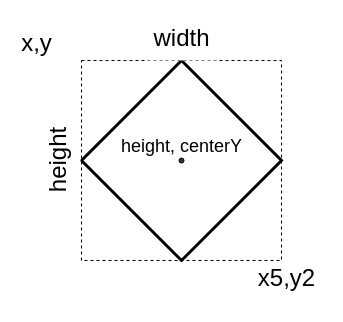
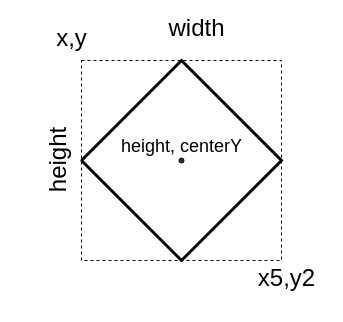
  <mxCell id="0" />
  <mxCell id="1" parent="0" />
  <mxCell id="2" value="" style="rounded=0;whiteSpace=wrap;html=1;dashed=1;" parent="1" vertex="1"><mxGeometry x="81" y="60" width="200" height="200" as="geometry" /></mxCell>
  <mxCell id="3" value="" style="ellipse;whiteSpace=wrap;html=1;aspect=fixed;fillColor=#333333;" parent="1" vertex="1"><mxGeometry x="178.5" y="157.5" width="5" height="5" as="geometry" /></mxCell>
- <mxCell id="4" value="x,y" style="text;html=1;resizable=0;autosize=1;align=center;verticalAlign=middle;points=[];fillColor=none;strokeColor=none;rounded=0;fontSize=24;spacingBottom=4;" parent="1" vertex="1"><mxGeometry x="11" y="25" width="50" height="40" as="geometry" /></mxCell>
+ <mxCell id="4" value="x,y" style="text;html=1;resizable=0;autosize=1;align=center;verticalAlign=middle;points=[];fillColor=none;strokeColor=none;rounded=0;fontSize=24;spacingBottom=4;" parent="1" vertex="1"><mxGeometry x="46" y="20" width="50" height="40" as="geometry" /></mxCell>
  <mxCell id="5" value="height, centerY" style="text;html=1;resizable=0;autosize=1;align=center;verticalAlign=middle;points=[];fillColor=none;strokeColor=none;rounded=0;fontSize=18;spacingBottom=4;" parent="1" vertex="1"><mxGeometry x="106" y="132.5" width="150" height="30" as="geometry" /></mxCell>
  <mxCell id="6" value="x5,y2" style="text;html=1;resizable=0;autosize=1;align=center;verticalAlign=middle;points=[];fillColor=none;strokeColor=none;rounded=0;fontSize=24;spacingBottom=4;" parent="1" vertex="1"><mxGeometry x="251" y="260" width="70" height="40" as="geometry" /></mxCell>
  <mxCell id="7" value="" style="rhombus;whiteSpace=wrap;html=1;strokeWidth=3;fillColor=none;fontSize=9;" parent="1" vertex="1"><mxGeometry x="81" y="60" width="200" height="200" as="geometry" /></mxCell>
- <mxCell id="8" value="width" style="text;html=1;resizable=0;autosize=1;align=center;verticalAlign=middle;points=[];fillColor=#FFFFFF;strokeColor=none;rounded=0;fontSize=24;spacingBottom=4;" parent="1" vertex="1"><mxGeometry x="146" y="20" width="70" height="40" as="geometry" /></mxCell>
+ <mxCell id="8" value="width" style="text;html=1;resizable=0;autosize=1;align=center;verticalAlign=middle;points=[];fillColor=#FFFFFF;strokeColor=none;rounded=0;fontSize=24;spacingBottom=4;" parent="1" vertex="1"><mxGeometry x="161" y="10" width="70" height="40" as="geometry" /></mxCell>
  <mxCell id="9" value="height" style="text;html=1;resizable=0;autosize=1;align=center;verticalAlign=middle;points=[];fillColor=#FFFFFF;strokeColor=none;rounded=0;fontSize=24;spacingBottom=4;rotation=-90;" parent="1" vertex="1"><mxGeometry x="20" y="140" width="80" height="40" as="geometry" /></mxCell>
